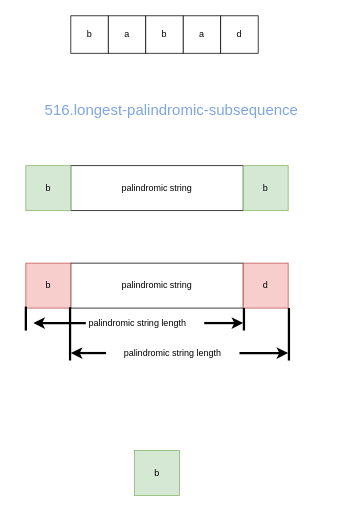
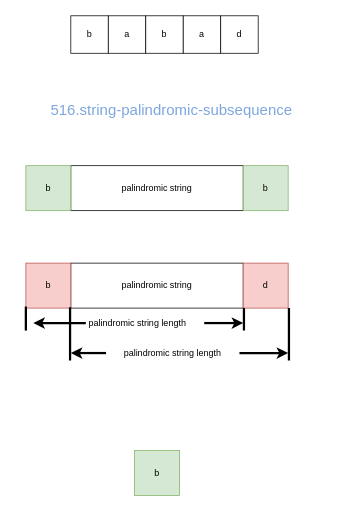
  <mxCell id="0" />
  <mxCell id="1" parent="0" />
  <mxCell id="2" value="b" style="rounded=0;whiteSpace=wrap;html=1;" vertex="1" parent="1"><mxGeometry x="94" y="20" width="50" height="50" as="geometry" /></mxCell>
  <mxCell id="3" value="a" style="rounded=0;whiteSpace=wrap;html=1;" vertex="1" parent="1"><mxGeometry x="144" y="20" width="50" height="50" as="geometry" /></mxCell>
  <mxCell id="4" value="b" style="rounded=0;whiteSpace=wrap;html=1;" vertex="1" parent="1"><mxGeometry x="194" y="20" width="50" height="50" as="geometry" /></mxCell>
  <mxCell id="5" value="a" style="rounded=0;whiteSpace=wrap;html=1;" vertex="1" parent="1"><mxGeometry x="244" y="20" width="50" height="50" as="geometry" /></mxCell>
  <mxCell id="6" value="d" style="rounded=0;whiteSpace=wrap;html=1;" vertex="1" parent="1"><mxGeometry x="294" y="20" width="50" height="50" as="geometry" /></mxCell>
  <mxCell id="7" value="palindromic string" style="rounded=0;whiteSpace=wrap;html=1;" vertex="1" parent="1"><mxGeometry x="94" y="220" width="230" height="60" as="geometry" /></mxCell>
  <mxCell id="8" value="b" style="rounded=0;whiteSpace=wrap;html=1;fillColor=#d5e8d4;strokeColor=#82b366;" vertex="1" parent="1"><mxGeometry x="34" y="220" width="60" height="60" as="geometry" /></mxCell>
  <mxCell id="9" value="b" style="rounded=0;whiteSpace=wrap;html=1;fillColor=#d5e8d4;strokeColor=#82b366;" vertex="1" parent="1"><mxGeometry x="324" y="220" width="60" height="60" as="geometry" /></mxCell>
  <mxCell id="10" value="palindromic string" style="rounded=0;whiteSpace=wrap;html=1;" vertex="1" parent="1"><mxGeometry x="94" y="350" width="230" height="60" as="geometry" /></mxCell>
  <mxCell id="11" value="b" style="rounded=0;whiteSpace=wrap;html=1;fillColor=#f8cecc;strokeColor=#b85450;" vertex="1" parent="1"><mxGeometry x="34" y="350" width="60" height="60" as="geometry" /></mxCell>
  <mxCell id="12" value="d" style="rounded=0;whiteSpace=wrap;html=1;fillColor=#f8cecc;strokeColor=#b85450;" vertex="1" parent="1"><mxGeometry x="324" y="350" width="60" height="60" as="geometry" /></mxCell>
  <mxCell id="13" value="b" style="rounded=0;whiteSpace=wrap;html=1;fillColor=#d5e8d4;strokeColor=#82b366;" vertex="1" parent="1"><mxGeometry x="179" y="600" width="60" height="60" as="geometry" /></mxCell>
- <mxCell id="14" value="&lt;div&gt;516.longest-palindromic-subsequence&lt;br&gt;&lt;/div&gt;" style="text;html=1;strokeColor=none;fillColor=none;align=center;verticalAlign=middle;whiteSpace=wrap;rounded=0;fontSize=20;fontColor=#7EA6E0;" vertex="1" parent="1"><mxGeometry x="20" y="140" width="417" height="10" as="geometry" /></mxCell>
+ <mxCell id="14" value="&lt;div&gt;516.string-palindromic-subsequence&lt;br&gt;&lt;/div&gt;" style="text;html=1;strokeColor=none;fillColor=none;align=center;verticalAlign=middle;whiteSpace=wrap;rounded=0;fontSize=20;fontColor=#7EA6E0;" vertex="1" parent="1"><mxGeometry x="20" y="140" width="417" height="10" as="geometry" /></mxCell>
  <mxCell id="15" value="palindromic string length" style="text;html=1;strokeColor=none;fillColor=none;align=center;verticalAlign=middle;whiteSpace=wrap;rounded=0;fontSize=12;" vertex="1" parent="1"><mxGeometry x="94" y="420" width="178" height="20" as="geometry" /></mxCell>
  <mxCell id="16" value="" style="endArrow=none;html=1;fontSize=20;entryX=0;entryY=0.967;entryDx=0;entryDy=0;entryPerimeter=0;strokeWidth=3;" edge="1" parent="1" target="11"><mxGeometry width="50" height="50" relative="1" as="geometry"><mxPoint x="34" y="440" as="sourcePoint" /><mxPoint x="94" y="408" as="targetPoint" /></mxGeometry></mxCell>
  <mxCell id="17" value="" style="endArrow=none;html=1;fontSize=20;entryX=0.017;entryY=1;entryDx=0;entryDy=0;entryPerimeter=0;strokeWidth=3;" edge="1" parent="1" target="12"><mxGeometry width="50" height="50" relative="1" as="geometry"><mxPoint x="325" y="440" as="sourcePoint" /><mxPoint x="104" y="418" as="targetPoint" /></mxGeometry></mxCell>
  <mxCell id="18" value="" style="endArrow=none;html=1;fontSize=20;entryX=0.983;entryY=0.983;entryDx=0;entryDy=0;entryPerimeter=0;strokeWidth=3;" edge="1" parent="1" target="11"><mxGeometry width="50" height="50" relative="1" as="geometry"><mxPoint x="93" y="480" as="sourcePoint" /><mxPoint x="44" y="418" as="targetPoint" /></mxGeometry></mxCell>
  <mxCell id="19" value="" style="endArrow=none;html=1;fontSize=20;entryX=1.017;entryY=1;entryDx=0;entryDy=0;entryPerimeter=0;strokeWidth=3;" edge="1" parent="1" target="12"><mxGeometry width="50" height="50" relative="1" as="geometry"><mxPoint x="385" y="480" as="sourcePoint" /><mxPoint x="103" y="419" as="targetPoint" /></mxGeometry></mxCell>
  <mxCell id="20" value="" style="endArrow=classic;html=1;strokeWidth=3;fontSize=12;" edge="1" parent="1"><mxGeometry width="50" height="50" relative="1" as="geometry"><mxPoint x="114" y="430" as="sourcePoint" /><mxPoint x="44" y="430" as="targetPoint" /></mxGeometry></mxCell>
  <mxCell id="21" value="" style="endArrow=classic;html=1;strokeWidth=3;fontSize=12;exitX=1;exitY=0.5;exitDx=0;exitDy=0;" edge="1" parent="1" source="15"><mxGeometry width="50" height="50" relative="1" as="geometry"><mxPoint x="64" y="720" as="sourcePoint" /><mxPoint x="324" y="430" as="targetPoint" /></mxGeometry></mxCell>
  <mxCell id="22" value="" style="endArrow=classic;html=1;strokeWidth=3;fontSize=12;exitX=0;exitY=0.5;exitDx=0;exitDy=0;" edge="1" parent="1" source="23"><mxGeometry width="50" height="50" relative="1" as="geometry"><mxPoint x="147.75" y="450" as="sourcePoint" /><mxPoint x="94" y="470" as="targetPoint" /></mxGeometry></mxCell>
  <mxCell id="23" value="palindromic string length" style="text;html=1;strokeColor=none;fillColor=none;align=center;verticalAlign=middle;whiteSpace=wrap;rounded=0;fontSize=12;" vertex="1" parent="1"><mxGeometry x="141" y="460" width="178" height="20" as="geometry" /></mxCell>
  <mxCell id="24" value="" style="endArrow=classic;html=1;strokeWidth=3;fontSize=12;exitX=1;exitY=0.5;exitDx=0;exitDy=0;" edge="1" parent="1" source="23"><mxGeometry width="50" height="50" relative="1" as="geometry"><mxPoint x="282" y="440" as="sourcePoint" /><mxPoint x="384" y="470" as="targetPoint" /></mxGeometry></mxCell>
